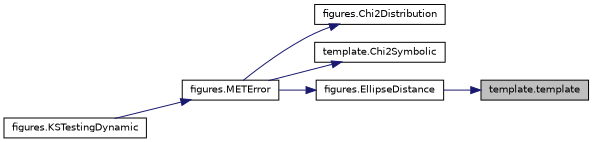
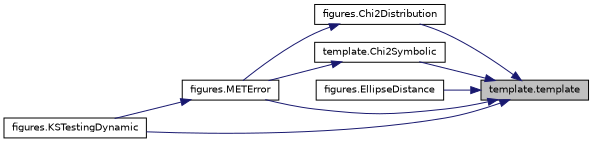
  digraph {
    rankdir=RL
    node [color=black fillcolor=white fontname=Helvetica fontsize=10 shape=record style=filled]
    edge [color=midnightblue dir=back fontname=Helvetica fontsize=10 labelfontname=Helvetica labelfontsize=10 style=solid]
    n1 [fillcolor=grey75 fontcolor=black height=0.2 label="template.template" width=0.4]
    n2 [height=0.2 label="figures.Chi2Distribution" width=0.4]
    n3 [height=0.2 label="template.Chi2Symbolic" width=0.4]
    n4 [height=0.2 label="figures.EllipseDistance" width=0.4]
    n5 [height=0.2 label="figures.KSTestingDynamic" width=0.4]
    n6 [height=0.2 label="figures.METError" width=0.4]
+   n1 -> n2
+   n1 -> n3
    n1 -> n4
+   n1 -> n5
    n2 -> n6
    n3 -> n6
-   n4 -> n6
+   n1 -> n6
    n6 -> n5
  }
